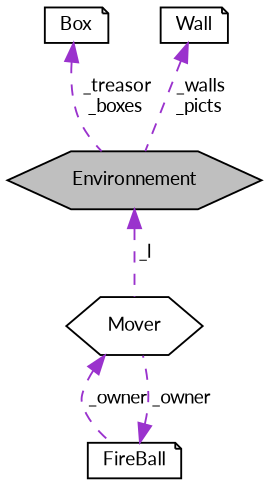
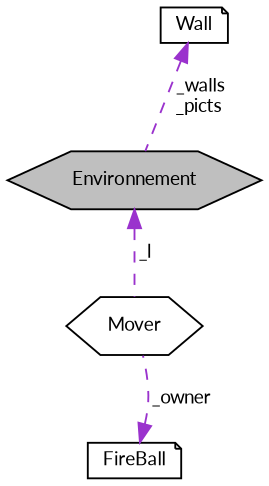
  digraph {
    fontname=Lato
    node [color=black fillcolor=white fontname=Lato fontsize=10 shape=note style=filled]
    edge [color=darkorchid3 dir=back fontname=Lato fontsize=10 labelfontname=Helvetica labelfontsize=10 style=dashed]
    n1 [fillcolor=grey75 fontcolor=black height=0.2 label=Environnement shape=hexagon width=0.4]
    n2 [height=0.2 label=Mover shape=hexagon width=0.4]
    n3 [height=0.2 label=FireBall width=0.4]
-   n4 [height=0.2 label=Box width=0.4]
    n5 [height=0.2 label=Wall width=0.4]
    n1 -> n2 [label=" _l"]
-   n2 -> n3 [label=" _owner"]
    n3 -> n2 [label=" _owner"]
-   n4 -> n1 [label=" _treasor\n_boxes"]
    n5 -> n1 [label=" _walls\n_picts"]
  }
